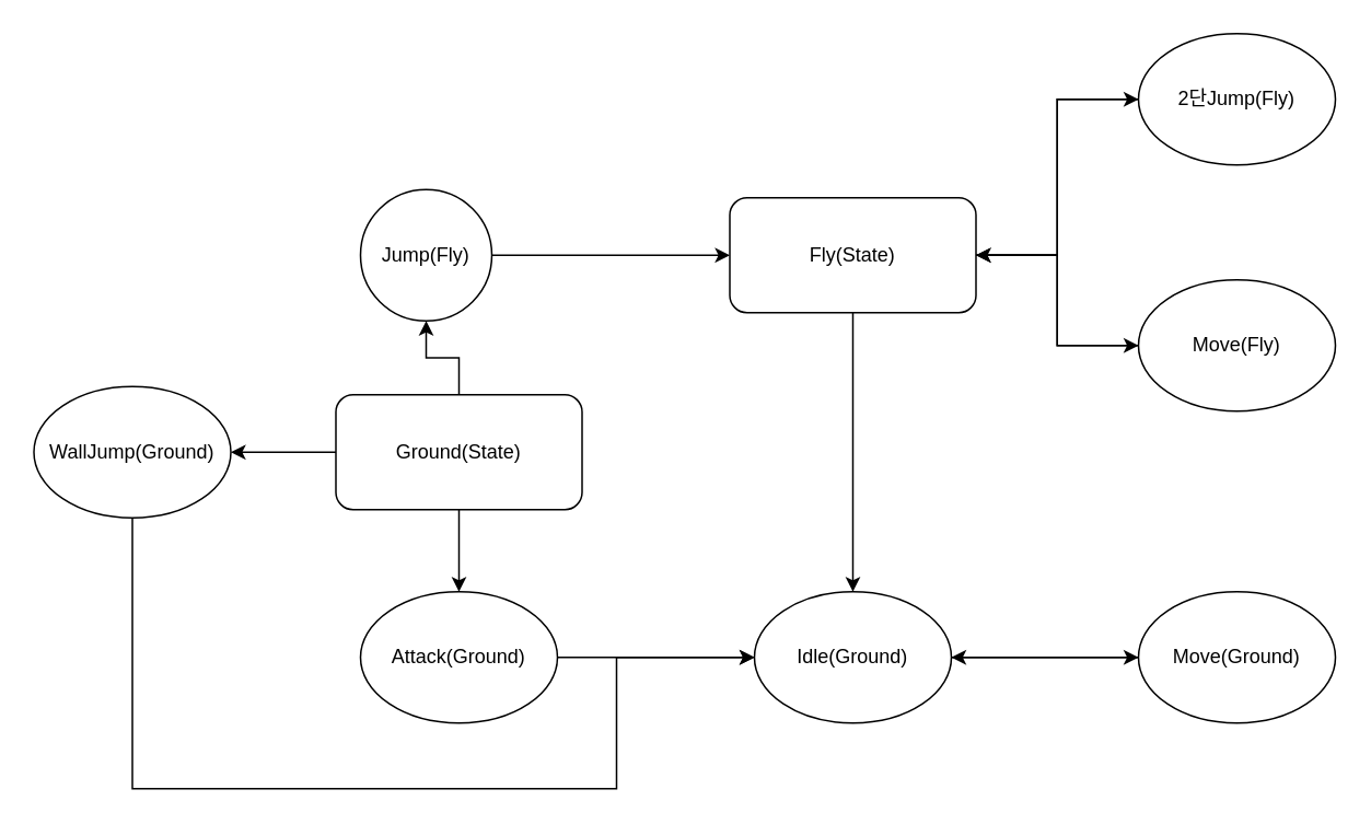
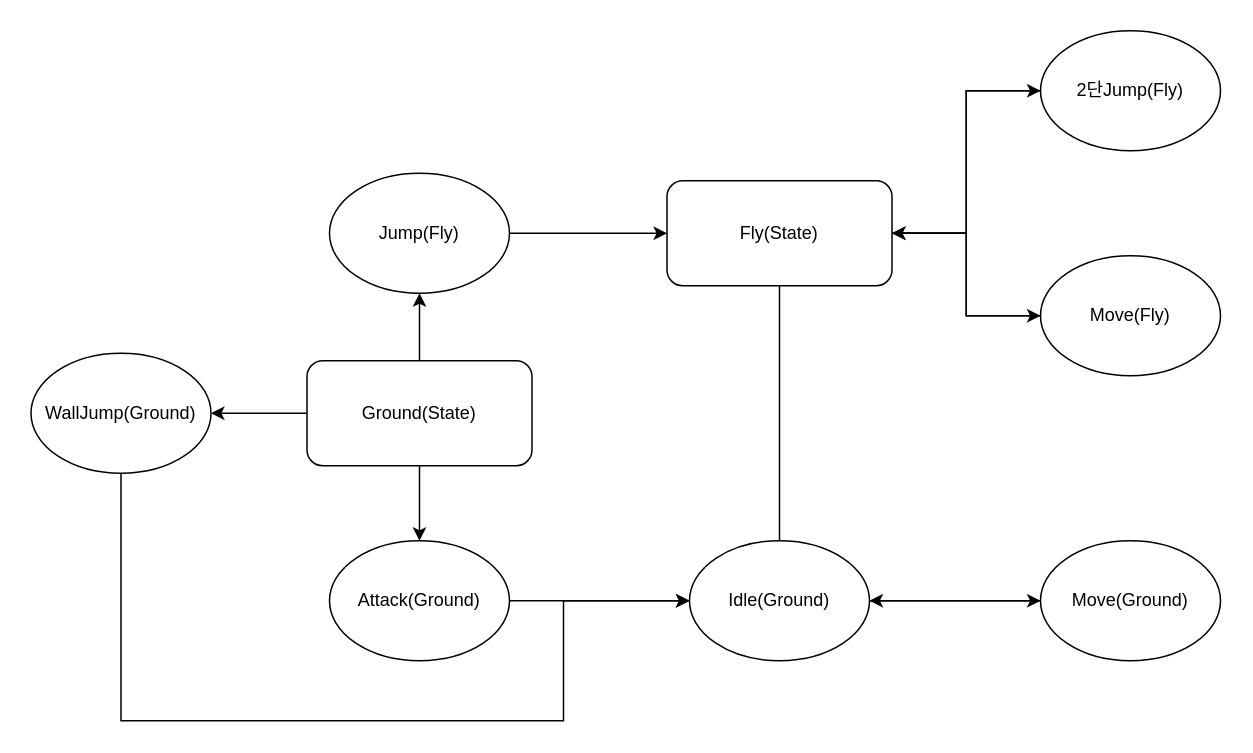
  <mxCell id="0" />
  <mxCell id="1" parent="0" />
- <mxCell id="2" style="edgeStyle=orthogonalEdgeStyle;rounded=0;orthogonalLoop=1;jettySize=auto;html=1;entryX=0.5;entryY=0;entryDx=0;entryDy=0;" parent="1" source="5" target="11" edge="1"><mxGeometry relative="1" as="geometry" /></mxCell>
+ <mxCell id="2" style="edgeStyle=orthogonalEdgeStyle;rounded=0;orthogonalLoop=1;jettySize=auto;html=1;entryX=0.5;entryY=0;entryDx=0;entryDy=0;endArrow=none;" parent="1" source="5" target="11" edge="1"><mxGeometry relative="1" as="geometry" /></mxCell>
  <mxCell id="3" style="edgeStyle=orthogonalEdgeStyle;rounded=0;orthogonalLoop=1;jettySize=auto;html=1;entryX=0;entryY=0.5;entryDx=0;entryDy=0;" parent="1" source="5" target="21" edge="1"><mxGeometry relative="1" as="geometry" /></mxCell>
  <mxCell id="4" style="edgeStyle=orthogonalEdgeStyle;rounded=0;orthogonalLoop=1;jettySize=auto;html=1;exitX=1;exitY=0.5;exitDx=0;exitDy=0;entryX=0;entryY=0.5;entryDx=0;entryDy=0;" parent="1" source="5" target="23" edge="1"><mxGeometry relative="1" as="geometry" /></mxCell>
  <mxCell id="5" value="Fly(State)" style="rounded=1;whiteSpace=wrap;html=1;" parent="1" vertex="1"><mxGeometry x="444" y="120" width="150" height="70" as="geometry" /></mxCell>
  <mxCell id="6" style="edgeStyle=orthogonalEdgeStyle;rounded=0;orthogonalLoop=1;jettySize=auto;html=1;entryX=0.5;entryY=1;entryDx=0;entryDy=0;" parent="1" source="9" target="15" edge="1"><mxGeometry relative="1" as="geometry" /></mxCell>
  <mxCell id="7" style="edgeStyle=orthogonalEdgeStyle;rounded=0;orthogonalLoop=1;jettySize=auto;html=1;entryX=1;entryY=0.5;entryDx=0;entryDy=0;" parent="1" source="9" target="17" edge="1"><mxGeometry relative="1" as="geometry" /></mxCell>
  <mxCell id="8" style="edgeStyle=orthogonalEdgeStyle;rounded=0;orthogonalLoop=1;jettySize=auto;html=1;entryX=0.5;entryY=0;entryDx=0;entryDy=0;" parent="1" source="9" target="19" edge="1"><mxGeometry relative="1" as="geometry" /></mxCell>
  <mxCell id="9" value="Ground(State&lt;span style=&quot;background-color: transparent; color: light-dark(rgb(0, 0, 0), rgb(255, 255, 255));&quot;&gt;)&lt;/span&gt;" style="rounded=1;whiteSpace=wrap;html=1;" parent="1" vertex="1"><mxGeometry x="204" y="240" width="150" height="70" as="geometry" /></mxCell>
  <mxCell id="10" style="edgeStyle=orthogonalEdgeStyle;rounded=0;orthogonalLoop=1;jettySize=auto;html=1;entryX=0;entryY=0.5;entryDx=0;entryDy=0;" parent="1" source="11" target="13" edge="1"><mxGeometry relative="1" as="geometry" /></mxCell>
  <mxCell id="11" value="Idle(Ground)" style="ellipse;whiteSpace=wrap;html=1;" parent="1" vertex="1"><mxGeometry x="459" y="360" width="120" height="80" as="geometry" /></mxCell>
  <mxCell id="12" style="edgeStyle=orthogonalEdgeStyle;rounded=0;orthogonalLoop=1;jettySize=auto;html=1;entryX=1;entryY=0.5;entryDx=0;entryDy=0;" parent="1" source="13" target="11" edge="1"><mxGeometry relative="1" as="geometry" /></mxCell>
  <mxCell id="13" value="Move(Ground&lt;span style=&quot;background-color: transparent; color: light-dark(rgb(0, 0, 0), rgb(255, 255, 255));&quot;&gt;)&lt;/span&gt;" style="ellipse;whiteSpace=wrap;html=1;" parent="1" vertex="1"><mxGeometry x="693" y="360" width="120" height="80" as="geometry" /></mxCell>
  <mxCell id="14" style="edgeStyle=orthogonalEdgeStyle;rounded=0;orthogonalLoop=1;jettySize=auto;html=1;entryX=0;entryY=0.5;entryDx=0;entryDy=0;" parent="1" source="15" target="5" edge="1"><mxGeometry relative="1" as="geometry" /></mxCell>
- <mxCell id="15" value="Jump(Fly)" style="ellipse;whiteSpace=wrap;html=1;" parent="1" vertex="1"><mxGeometry x="219" y="115" width="80" height="80" as="geometry" /></mxCell>
+ <mxCell id="15" value="Jump(Fly)" style="ellipse;whiteSpace=wrap;html=1;" parent="1" vertex="1"><mxGeometry x="219" y="115" width="120" height="80" as="geometry" /></mxCell>
  <mxCell id="16" style="edgeStyle=orthogonalEdgeStyle;rounded=0;orthogonalLoop=1;jettySize=auto;html=1;entryX=0;entryY=0.5;entryDx=0;entryDy=0;" parent="1" source="17" target="11" edge="1"><mxGeometry relative="1" as="geometry"><Array as="points"><mxPoint x="80" y="480" /><mxPoint x="375" y="480" /><mxPoint x="375" y="400" /></Array></mxGeometry></mxCell>
  <mxCell id="17" value="WallJump(Ground)" style="ellipse;whiteSpace=wrap;html=1;" parent="1" vertex="1"><mxGeometry x="20" y="235" width="120" height="80" as="geometry" /></mxCell>
  <mxCell id="18" style="edgeStyle=orthogonalEdgeStyle;rounded=0;orthogonalLoop=1;jettySize=auto;html=1;entryX=0;entryY=0.5;entryDx=0;entryDy=0;" parent="1" source="19" target="11" edge="1"><mxGeometry relative="1" as="geometry" /></mxCell>
  <mxCell id="19" value="Attack&lt;span style=&quot;background-color: transparent; color: light-dark(rgb(0, 0, 0), rgb(255, 255, 255));&quot;&gt;(Ground)&lt;/span&gt;" style="ellipse;whiteSpace=wrap;html=1;" parent="1" vertex="1"><mxGeometry x="219" y="360" width="120" height="80" as="geometry" /></mxCell>
  <mxCell id="20" style="edgeStyle=orthogonalEdgeStyle;rounded=0;orthogonalLoop=1;jettySize=auto;html=1;entryX=1;entryY=0.5;entryDx=0;entryDy=0;" parent="1" source="21" target="5" edge="1"><mxGeometry relative="1" as="geometry" /></mxCell>
  <mxCell id="21" value="2단Jump(Fly)" style="ellipse;whiteSpace=wrap;html=1;" parent="1" vertex="1"><mxGeometry x="693" y="20" width="120" height="80" as="geometry" /></mxCell>
  <mxCell id="22" style="edgeStyle=orthogonalEdgeStyle;rounded=0;orthogonalLoop=1;jettySize=auto;html=1;entryX=1;entryY=0.5;entryDx=0;entryDy=0;" parent="1" source="23" target="5" edge="1"><mxGeometry relative="1" as="geometry" /></mxCell>
  <mxCell id="23" value="Move(Fly)" style="ellipse;whiteSpace=wrap;html=1;" parent="1" vertex="1"><mxGeometry x="693" y="170" width="120" height="80" as="geometry" /></mxCell>
